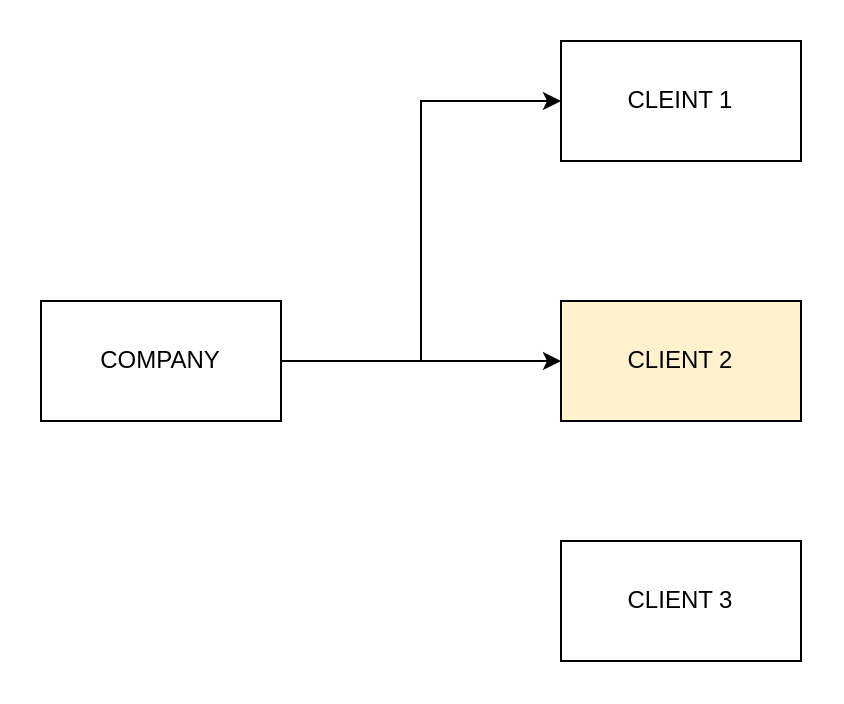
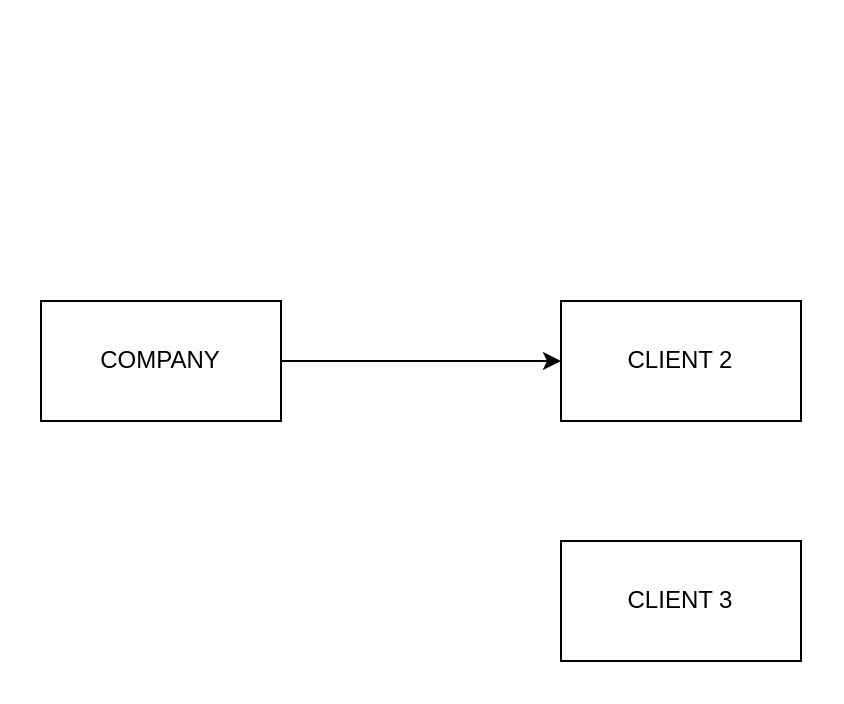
  <mxCell id="0" />
  <mxCell id="1" parent="0" />
- <mxCell id="2" style="edgeStyle=orthogonalEdgeStyle;rounded=0;orthogonalLoop=1;jettySize=auto;html=1;entryX=0;entryY=0.5;entryDx=0;entryDy=0;" edge="1" parent="1" source="4" target="5"><mxGeometry relative="1" as="geometry" /></mxCell>
  <mxCell id="3" style="edgeStyle=orthogonalEdgeStyle;rounded=0;orthogonalLoop=1;jettySize=auto;html=1;entryX=0;entryY=0.5;entryDx=0;entryDy=0;" edge="1" parent="1" source="4" target="6"><mxGeometry relative="1" as="geometry" /></mxCell>
  <mxCell id="4" value="COMPANY&lt;br&gt;" style="rounded=0;whiteSpace=wrap;html=1;" vertex="1" parent="1"><mxGeometry x="20" y="150" width="120" height="60" as="geometry" /></mxCell>
- <mxCell id="5" value="CLEINT 1" style="rounded=0;whiteSpace=wrap;html=1;" vertex="1" parent="1"><mxGeometry x="280" width="120" height="60" as="geometry" y="20" /></mxCell>
- <mxCell id="6" value="CLIENT 2" style="rounded=0;whiteSpace=wrap;html=1;fillColor=#fff2cc;" vertex="1" parent="1"><mxGeometry x="280" y="150" width="120" height="60" as="geometry" /></mxCell>
+ <mxCell id="6" value="CLIENT 2" style="rounded=0;whiteSpace=wrap;html=1;" vertex="1" parent="1"><mxGeometry x="280" y="150" width="120" height="60" as="geometry" /></mxCell>
  <mxCell id="7" value="CLIENT 3" style="rounded=0;whiteSpace=wrap;html=1;" vertex="1" parent="1"><mxGeometry x="280" y="270" width="120" height="60" as="geometry" /></mxCell>
